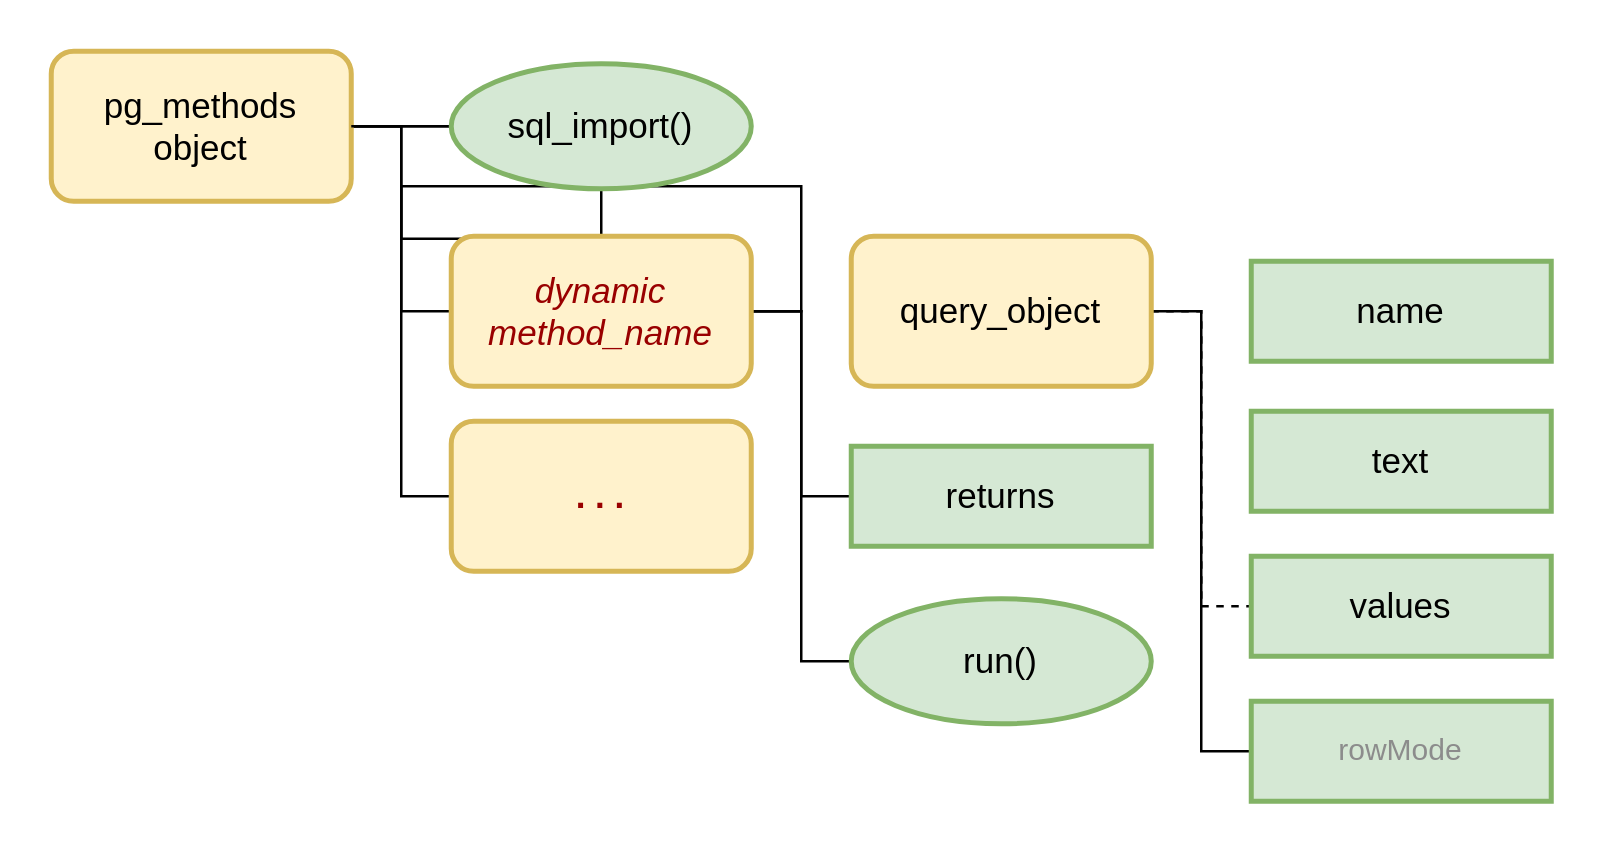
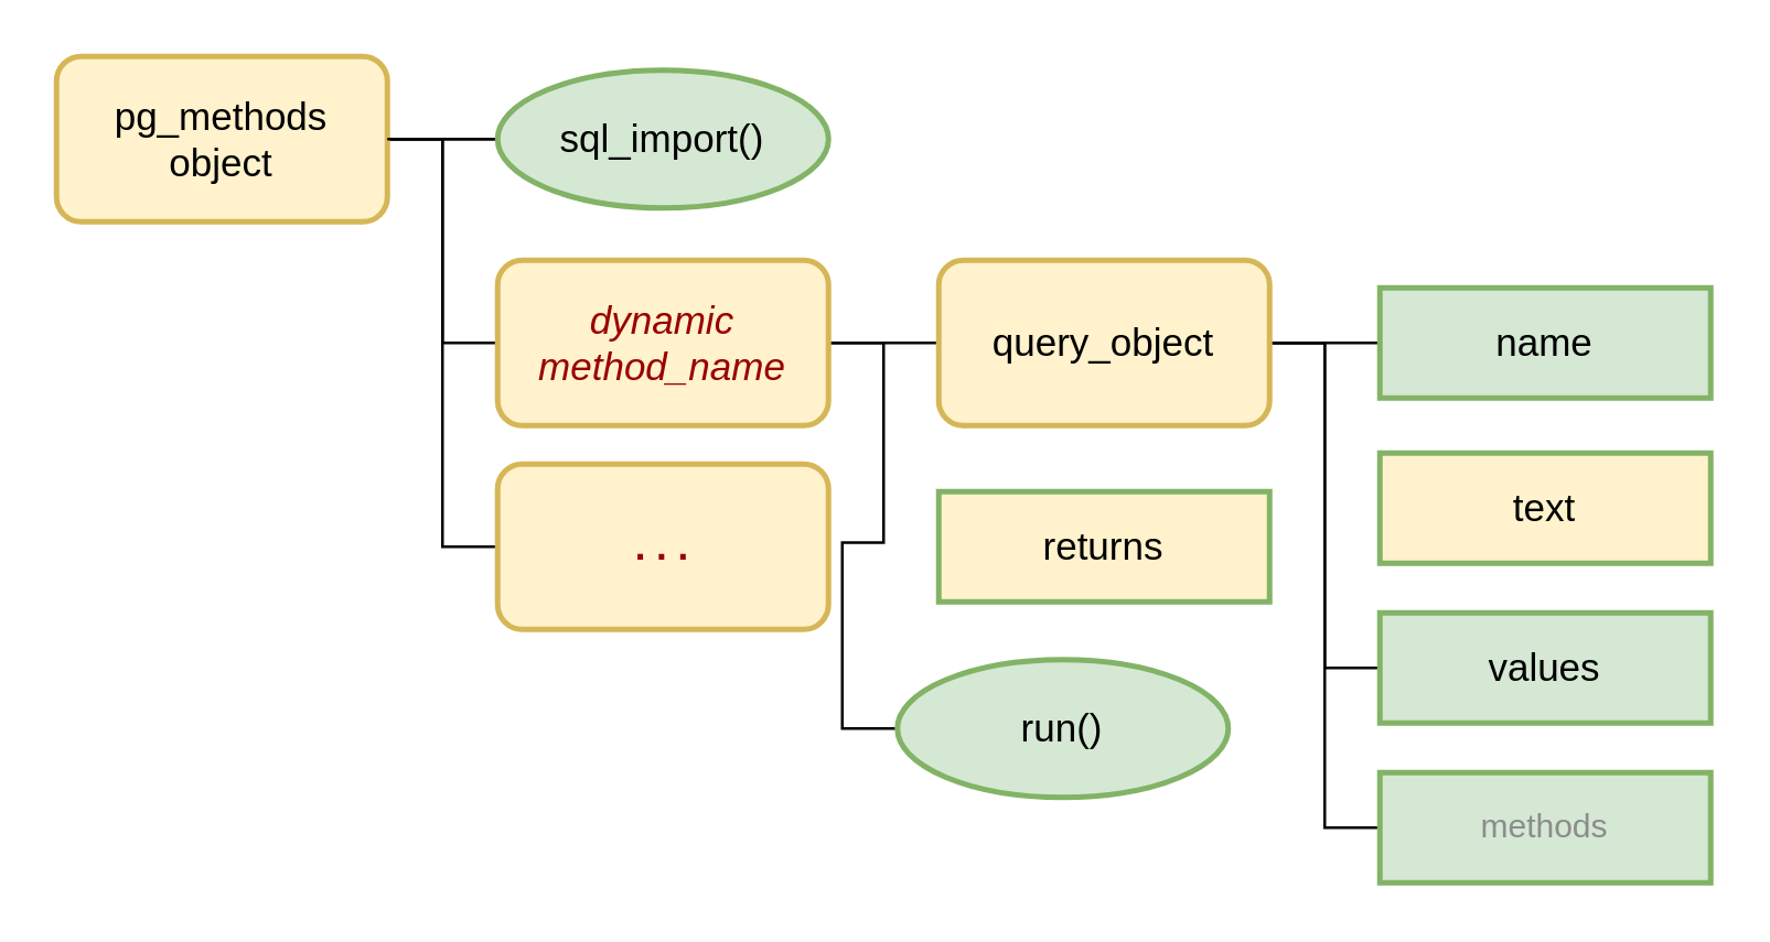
  <mxCell id="0" />
  <mxCell id="1" parent="0" />
  <mxCell id="2" style="edgeStyle=orthogonalEdgeStyle;rounded=0;orthogonalLoop=1;jettySize=auto;html=1;exitX=1;exitY=0.5;exitDx=0;exitDy=0;entryX=0;entryY=0.5;entryDx=0;entryDy=0;endArrow=none;endFill=0;" parent="1" source="5" target="19" edge="1"><mxGeometry relative="1" as="geometry" /></mxCell>
  <mxCell id="3" style="edgeStyle=orthogonalEdgeStyle;rounded=0;orthogonalLoop=1;jettySize=auto;html=1;exitX=1;exitY=0.5;exitDx=0;exitDy=0;entryX=0;entryY=0.5;entryDx=0;entryDy=0;endArrow=none;endFill=0;" parent="1" source="5" target="21" edge="1"><mxGeometry relative="1" as="geometry" /></mxCell>
  <mxCell id="4" style="edgeStyle=orthogonalEdgeStyle;rounded=0;orthogonalLoop=1;jettySize=auto;html=1;exitX=1;exitY=0.5;exitDx=0;exitDy=0;entryX=0;entryY=0.5;entryDx=0;entryDy=0;endArrow=none;endFill=0;" parent="1" source="5" target="9" edge="1"><mxGeometry relative="1" as="geometry" /></mxCell>
  <mxCell id="5" value="&lt;div style=&quot;font-size: 14px;&quot;&gt;&lt;font style=&quot;font-size: 14px;&quot;&gt;pg_methods&lt;/font&gt;&lt;/div&gt;&lt;div style=&quot;font-size: 14px;&quot;&gt;&lt;font style=&quot;font-size: 14px;&quot;&gt;object&lt;font style=&quot;font-size: 14px;&quot;&gt;&lt;br&gt;&lt;/font&gt;&lt;/font&gt;&lt;/div&gt;" style="rounded=1;whiteSpace=wrap;html=1;fillColor=#fff2cc;strokeColor=#d6b656;strokeWidth=2;" parent="1" vertex="1"><mxGeometry x="20" y="20" width="120" height="60" as="geometry" /></mxCell>
- <mxCell id="6" style="edgeStyle=orthogonalEdgeStyle;rounded=0;orthogonalLoop=1;jettySize=auto;html=1;exitX=1;exitY=0.5;exitDx=0;exitDy=0;entryX=0;entryY=0.5;entryDx=0;entryDy=0;endArrow=none;endFill=0;" parent="1" source="9" target="17" edge="1"><mxGeometry relative="1" as="geometry" /></mxCell>
  <mxCell id="7" style="edgeStyle=orthogonalEdgeStyle;rounded=0;orthogonalLoop=1;jettySize=auto;html=1;exitX=1;exitY=0.5;exitDx=0;exitDy=0;entryX=0;entryY=0.5;entryDx=0;entryDy=0;endArrow=none;endFill=0;" parent="1" source="9" target="14" edge="1"><mxGeometry relative="1" as="geometry" /></mxCell>
- <mxCell id="8" style="edgeStyle=orthogonalEdgeStyle;rounded=0;orthogonalLoop=1;jettySize=auto;html=1;exitX=1;exitY=0.5;exitDx=0;exitDy=0;endArrow=none;endFill=0;" parent="1" source="9" target="21" edge="1"><mxGeometry relative="1" as="geometry" /></mxCell>
+ <mxCell id="8" style="edgeStyle=orthogonalEdgeStyle;rounded=0;orthogonalLoop=1;jettySize=auto;html=1;exitX=1;exitY=0.5;exitDx=0;exitDy=0;entryX=0;entryY=0.5;entryDx=0;entryDy=0;endArrow=none;endFill=0;" parent="1" source="9" target="13" edge="1"><mxGeometry relative="1" as="geometry" /></mxCell>
  <mxCell id="9" value="&lt;div style=&quot;font-size: 14px;&quot;&gt;&lt;i&gt;dynamic&lt;/i&gt;&lt;/div&gt;&lt;div style=&quot;font-size: 14px;&quot;&gt;&lt;i&gt;method_name &lt;br&gt;&lt;/i&gt;&lt;/div&gt;" style="rounded=1;whiteSpace=wrap;html=1;fillColor=#fff2cc;strokeColor=#d6b656;fontColor=#990000;strokeWidth=2;" parent="1" vertex="1"><mxGeometry x="180" y="94" width="120" height="60" as="geometry" /></mxCell>
- <mxCell id="10" style="edgeStyle=orthogonalEdgeStyle;rounded=0;orthogonalLoop=1;jettySize=auto;html=1;exitX=1;exitY=0.5;exitDx=0;exitDy=0;entryX=0;entryY=0.5;entryDx=0;entryDy=0;endArrow=none;endFill=0;dashed=1;" parent="1" source="13" target="18" edge="1"><mxGeometry relative="1" as="geometry" /></mxCell>
+ <mxCell id="10" style="edgeStyle=orthogonalEdgeStyle;rounded=0;orthogonalLoop=1;jettySize=auto;html=1;exitX=1;exitY=0.5;exitDx=0;exitDy=0;entryX=0;entryY=0.5;entryDx=0;entryDy=0;endArrow=none;endFill=0;" parent="1" source="13" target="18" edge="1"><mxGeometry relative="1" as="geometry" /></mxCell>
+ <mxCell id="11" style="edgeStyle=orthogonalEdgeStyle;rounded=0;orthogonalLoop=1;jettySize=auto;html=1;exitX=1;exitY=0.5;exitDx=0;exitDy=0;entryX=0;entryY=0.5;entryDx=0;entryDy=0;endArrow=none;endFill=0;" parent="1" source="13" target="15" edge="1"><mxGeometry relative="1" as="geometry" /></mxCell>
  <mxCell id="12" style="edgeStyle=orthogonalEdgeStyle;rounded=0;orthogonalLoop=1;jettySize=auto;html=1;exitX=1;exitY=0.5;exitDx=0;exitDy=0;entryX=0;entryY=0.5;entryDx=0;entryDy=0;endArrow=none;endFill=0;" parent="1" source="13" target="22" edge="1"><mxGeometry relative="1" as="geometry" /></mxCell>
  <mxCell id="13" value="&lt;font style=&quot;font-size: 14px;&quot;&gt;query_object&lt;/font&gt;" style="rounded=1;whiteSpace=wrap;html=1;fillColor=#fff2cc;strokeColor=#d6b656;strokeWidth=2;" parent="1" vertex="1"><mxGeometry x="340" y="94" width="120" height="60" as="geometry" /></mxCell>
- <mxCell id="14" value="&lt;font style=&quot;font-size: 14px;&quot;&gt;run()&lt;/font&gt;" style="ellipse;whiteSpace=wrap;html=1;fillColor=#d5e8d4;strokeColor=#82b366;strokeWidth=2;" parent="1" vertex="1"><mxGeometry x="340" y="239" width="120" height="50" as="geometry" /></mxCell>
+ <mxCell id="14" value="&lt;font style=&quot;font-size: 14px;&quot;&gt;run()&lt;/font&gt;" style="ellipse;whiteSpace=wrap;html=1;fillColor=#d5e8d4;strokeColor=#82b366;strokeWidth=2;" parent="1" vertex="1"><mxGeometry x="325" y="239" width="120" height="50" as="geometry" /></mxCell>
  <mxCell id="15" value="&lt;font style=&quot;font-size: 14px;&quot;&gt;name&lt;/font&gt;" style="rounded=0;whiteSpace=wrap;html=1;fillColor=#d5e8d4;strokeColor=#82b366;strokeWidth=2;" parent="1" vertex="1"><mxGeometry x="500" y="104" width="120" height="40" as="geometry" /></mxCell>
- <mxCell id="16" value="&lt;font style=&quot;font-size: 14px;&quot;&gt;text&lt;/font&gt;" style="rounded=0;whiteSpace=wrap;html=1;fillColor=#d5e8d4;strokeColor=#82b366;strokeWidth=2;" parent="1" vertex="1"><mxGeometry x="500" y="164" width="120" height="40" as="geometry" /></mxCell>
- <mxCell id="17" value="&lt;font style=&quot;font-size: 14px;&quot;&gt;returns&lt;/font&gt;" style="rounded=0;whiteSpace=wrap;html=1;fillColor=#d5e8d4;strokeColor=#82b366;strokeWidth=2;" parent="1" vertex="1"><mxGeometry x="340" y="178" width="120" height="40" as="geometry" /></mxCell>
+ <mxCell id="16" value="&lt;font style=&quot;font-size: 14px;&quot;&gt;text&lt;/font&gt;" style="rounded=0;whiteSpace=wrap;html=1;fillColor=#fff2cc;strokeColor=#82b366;strokeWidth=2;" parent="1" vertex="1"><mxGeometry x="500" y="164" width="120" height="40" as="geometry" /></mxCell>
+ <mxCell id="17" value="&lt;font style=&quot;font-size: 14px;&quot;&gt;returns&lt;/font&gt;" style="rounded=0;whiteSpace=wrap;html=1;fillColor=#fff2cc;strokeColor=#82b366;strokeWidth=2;" parent="1" vertex="1"><mxGeometry x="340" y="178" width="120" height="40" as="geometry" /></mxCell>
  <mxCell id="18" value="&lt;font style=&quot;font-size: 14px;&quot;&gt;values&lt;/font&gt;" style="rounded=0;whiteSpace=wrap;html=1;fillColor=#d5e8d4;strokeColor=#82b366;strokeWidth=2;" parent="1" vertex="1"><mxGeometry x="500" y="222" width="120" height="40" as="geometry" /></mxCell>
  <mxCell id="19" value="&lt;div style=&quot;font-size: 14px;&quot;&gt;&lt;font style=&quot;font-size: 14px;&quot;&gt;&lt;b&gt;. . . &lt;/b&gt;&lt;br&gt;&lt;/font&gt;&lt;/div&gt;" style="rounded=1;whiteSpace=wrap;html=1;fillColor=#fff2cc;strokeColor=#d6b656;fontColor=#990000;shadow=0;glass=0;strokeWidth=2;" parent="1" vertex="1"><mxGeometry x="180" y="168" width="120" height="60" as="geometry" /></mxCell>
  <mxCell id="20" value="" style="edgeStyle=orthogonalEdgeStyle;rounded=0;orthogonalLoop=1;jettySize=auto;html=1;exitX=1;exitY=0.5;exitDx=0;exitDy=0;endArrow=none;endFill=0;" parent="1" source="5" target="21" edge="1"><mxGeometry relative="1" as="geometry"><mxPoint x="140" y="50" as="sourcePoint" /><mxPoint x="350" y="-20" as="targetPoint" /></mxGeometry></mxCell>
  <mxCell id="21" value="sql_import()" style="ellipse;whiteSpace=wrap;html=1;fillColor=#d5e8d4;strokeColor=#82b366;fontSize=14;strokeWidth=2;" parent="1" vertex="1"><mxGeometry x="180" y="25" width="120" height="50" as="geometry" /></mxCell>
- <mxCell id="22" value="&lt;font color=&quot;#8c8c8c&quot;&gt;rowMode&lt;/font&gt;" style="rounded=0;whiteSpace=wrap;html=1;fillColor=#d5e8d4;strokeColor=#82b366;strokeWidth=2;fontColor=#9a9a9a;" parent="1" vertex="1"><mxGeometry x="500" y="280" width="120" height="40" as="geometry" /></mxCell>
+ <mxCell id="22" value="&lt;font color=&quot;#8c8c8c&quot;&gt;methods&lt;/font&gt;" style="rounded=0;whiteSpace=wrap;html=1;fillColor=#d5e8d4;strokeColor=#82b366;strokeWidth=2;fontColor=#9a9a9a;" parent="1" vertex="1"><mxGeometry x="500" y="280" width="120" height="40" as="geometry" /></mxCell>
